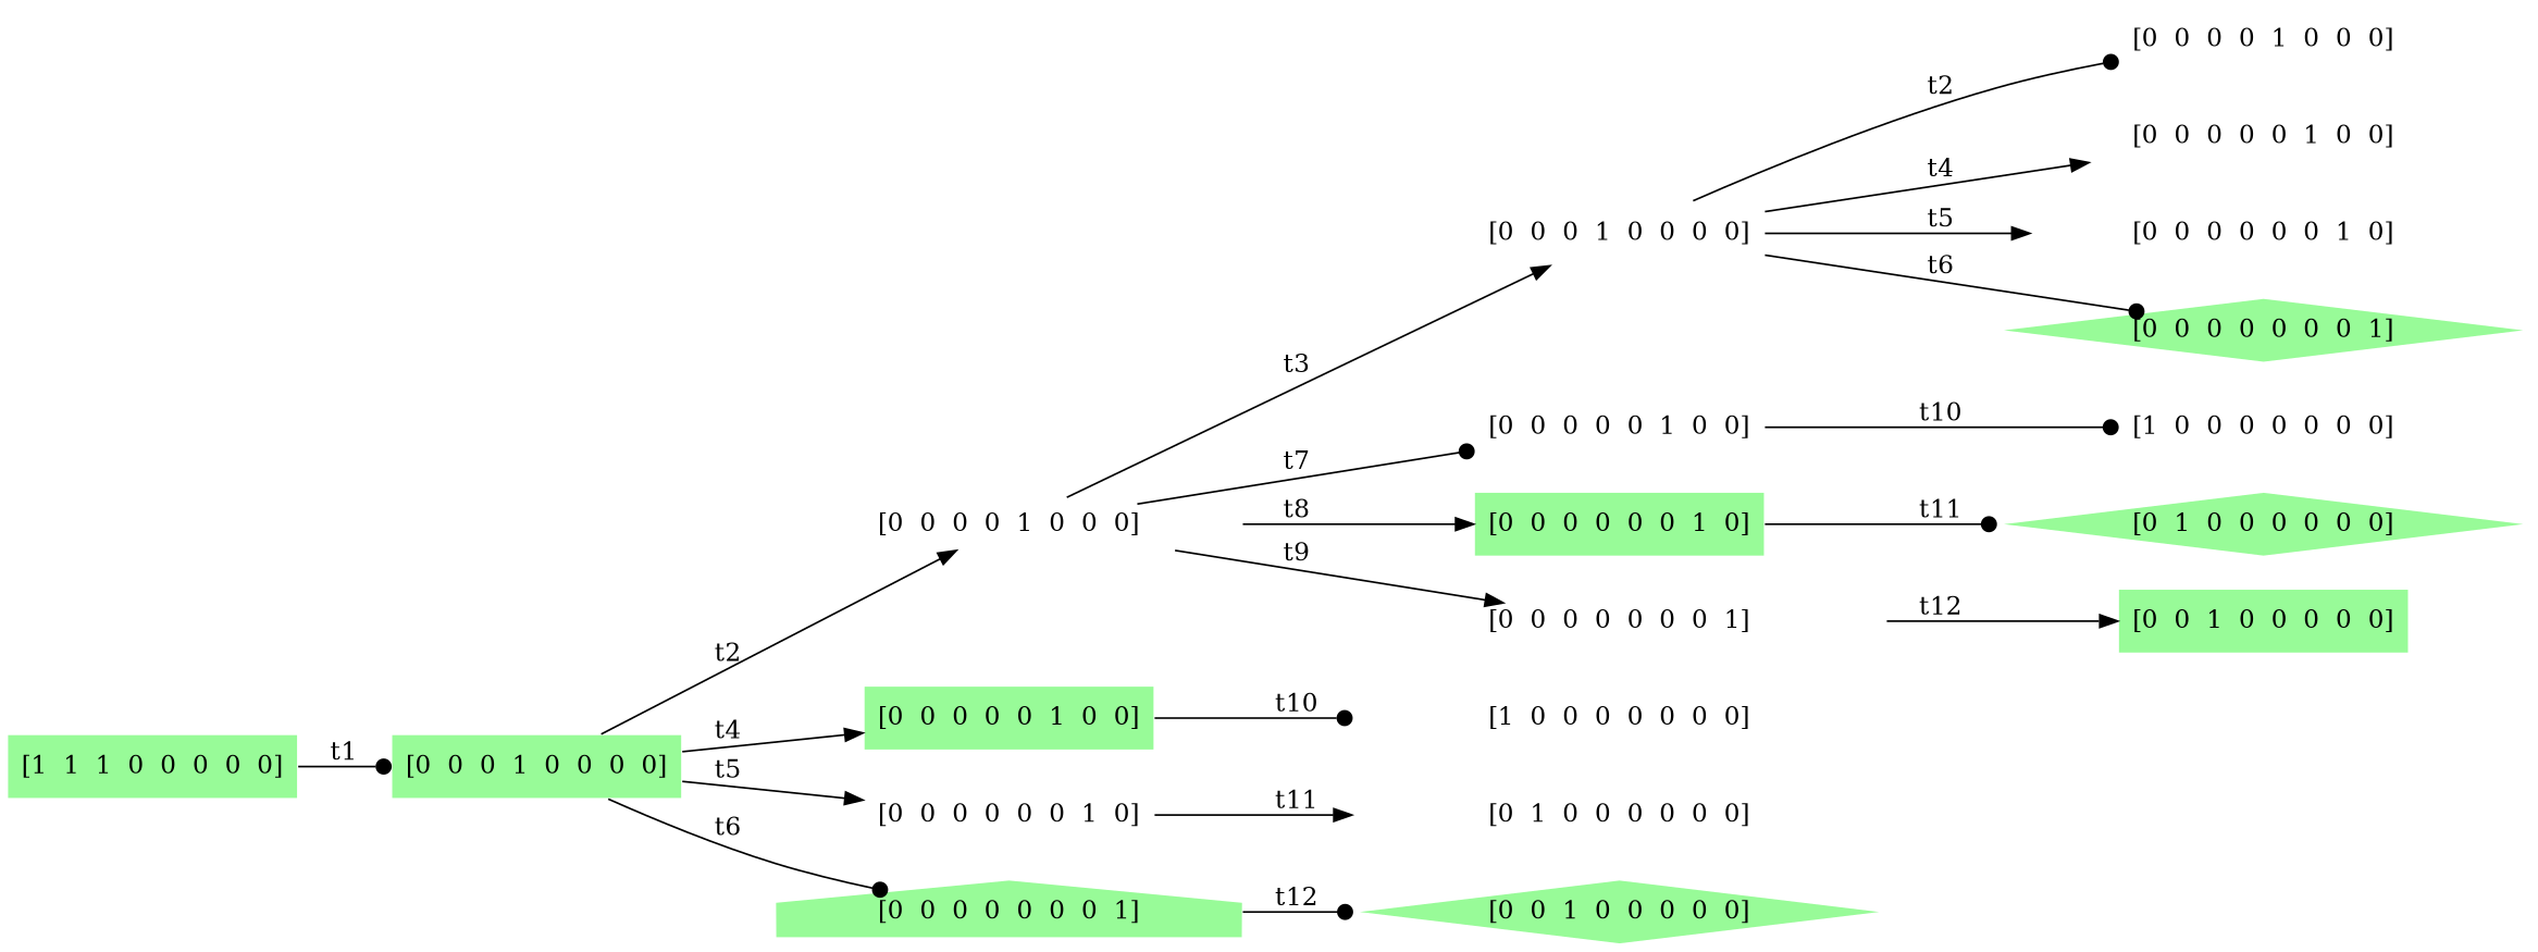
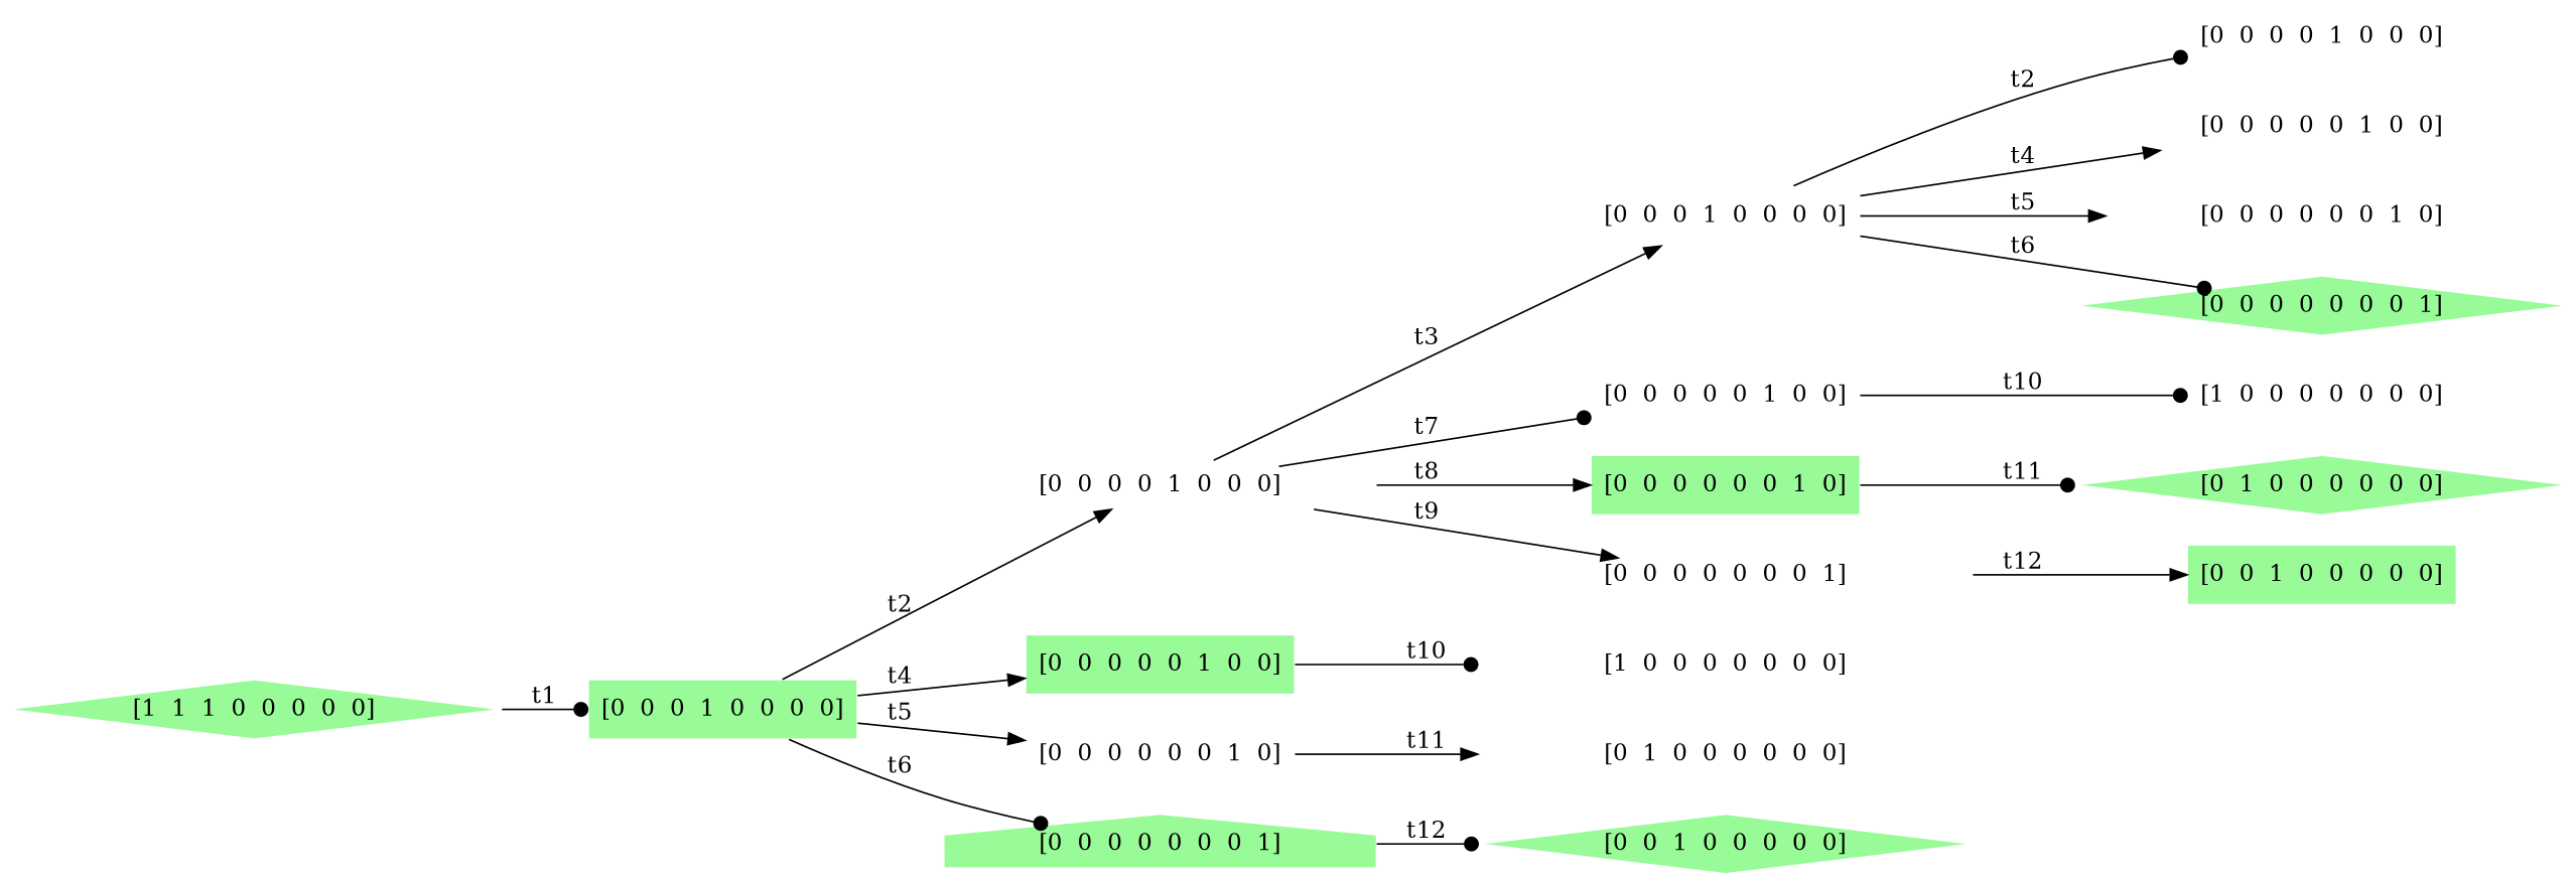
  digraph {
    rankdir=LR
    node [color=white shape=box style=filled fillcolor=white]
    edge [arrowhead=normal]
-   n1 [label="[1  1  1  0  0  0  0  0]" fillcolor=palegreen]
+   n1 [label="[1  1  1  0  0  0  0  0]" shape=diamond fillcolor=palegreen]
    n2 [label="[0  0  0  1  0  0  0  0]" fillcolor=palegreen]
    n3 [label="[0  0  0  0  1  0  0  0]" shape=house]
    n4 [label="[0  0  0  0  0  1  0  0]" fillcolor=palegreen]
    n5 [label="[0  0  0  0  0  0  1  0]"]
    n6 [label="[0  0  0  0  0  0  0  1]" shape=house fillcolor=palegreen]
    n7 [label="[0  0  0  1  0  0  0  0]"]
    n8 [label="[0  0  0  0  0  1  0  0]"]
    n9 [label="[0  0  0  0  0  0  1  0]" fillcolor=palegreen]
    n10 [label="[0  0  0  0  0  0  0  1]" shape=diamond]
    n11 [label="[1  0  0  0  0  0  0  0]" shape=diamond]
    n12 [label="[0  1  0  0  0  0  0  0]" shape=diamond]
    n13 [label="[0  0  1  0  0  0  0  0]" shape=diamond fillcolor=palegreen]
    n14 [label="[0  0  0  0  1  0  0  0]"]
    n15 [label="[0  0  0  0  0  1  0  0]" shape=house]
    n16 [label="[0  0  0  0  0  0  1  0]" shape=house]
    n17 [label="[0  0  0  0  0  0  0  1]" shape=diamond fillcolor=palegreen]
    n18 [label="[1  0  0  0  0  0  0  0]"]
    n19 [label="[0  1  0  0  0  0  0  0]" shape=diamond fillcolor=palegreen]
    n20 [label="[0  0  1  0  0  0  0  0]" fillcolor=palegreen]
    n1 -> n2 [label=t1 arrowhead=dot]
    n2 -> n3 [label=t2]
    n2 -> n4 [label=t4]
    n2 -> n5 [label=t5]
    n2 -> n6 [label=t6 arrowhead=dot]
    n3 -> n7 [label=t3]
    n3 -> n8 [label=t7 arrowhead=dot]
    n3 -> n9 [label=t8]
    n3 -> n10 [label=t9]
    n4 -> n11 [label=t10 arrowhead=dot]
    n5 -> n12 [label=t11]
    n6 -> n13 [label=t12 arrowhead=dot]
    n7 -> n14 [label=t2 arrowhead=dot]
    n7 -> n15 [label=t4]
    n7 -> n16 [label=t5]
    n7 -> n17 [label=t6 arrowhead=dot]
    n8 -> n18 [label=t10 arrowhead=dot]
    n9 -> n19 [label=t11 arrowhead=dot]
    n10 -> n20 [label=t12]
  }
